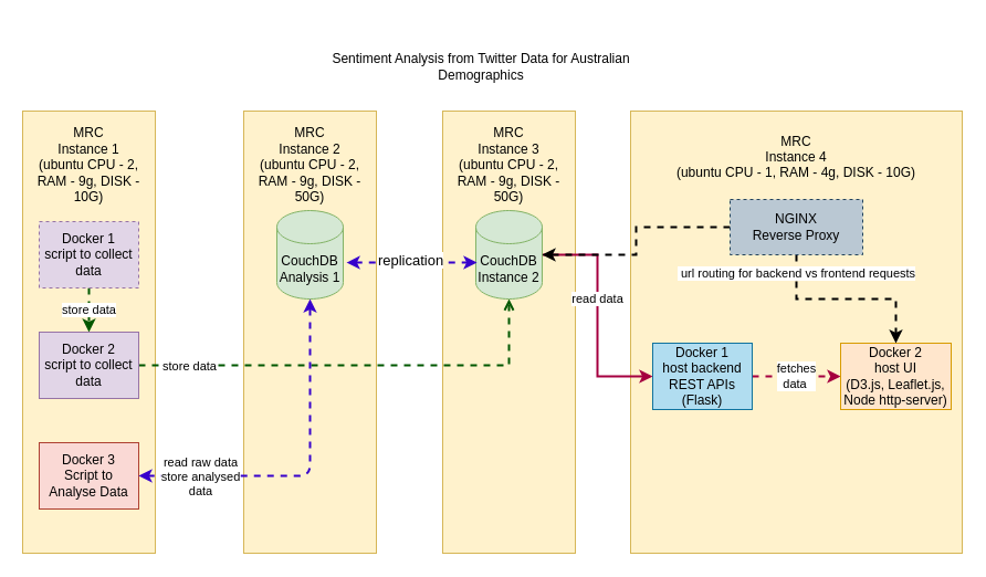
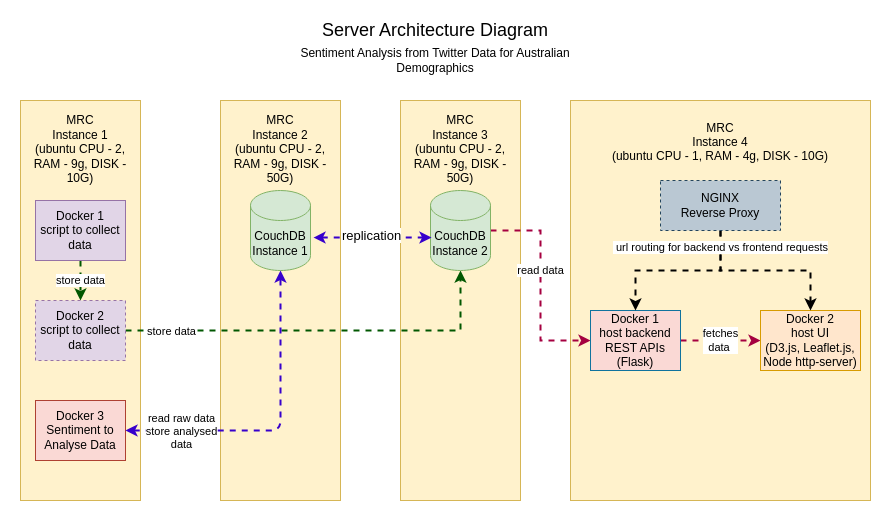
  <mxCell id="0" />
  <mxCell id="1" parent="0" />
+ <mxCell id="2" value="&lt;font style=&quot;font-size: 18px&quot;&gt;Server Architecture Diagram&lt;/font&gt;" style="text;html=1;strokeColor=none;fillColor=none;align=center;verticalAlign=middle;whiteSpace=wrap;rounded=0;" parent="1" vertex="1"><mxGeometry x="290" y="20" width="290" height="20" as="geometry" /></mxCell>
  <mxCell id="3" value="Sentiment Analysis from Twitter Data for Australian Demographics" style="text;html=1;strokeColor=none;fillColor=none;align=center;verticalAlign=middle;whiteSpace=wrap;rounded=0;" parent="1" vertex="1"><mxGeometry x="290" y="50" width="290" height="20" as="geometry" /></mxCell>
  <mxCell id="4" value="MRC&lt;br&gt;Instance 1&lt;br&gt;(ubuntu CPU - 2, RAM - 9g, DISK - 10G)&lt;br&gt;&lt;br&gt;&lt;br&gt;&lt;br&gt;&lt;br&gt;&lt;br&gt;&lt;br&gt;&lt;br&gt;&lt;br&gt;&lt;br&gt;&lt;br&gt;&lt;br&gt;&lt;br&gt;&lt;br&gt;&lt;br&gt;&lt;br&gt;&lt;br&gt;&lt;br&gt;&lt;br&gt;&lt;br&gt;&lt;br&gt;&lt;br&gt;" style="rounded=0;whiteSpace=wrap;html=1;fillColor=#fff2cc;strokeColor=#d6b656;" parent="1" vertex="1"><mxGeometry x="20" y="100" width="120" height="400" as="geometry" /></mxCell>
  <mxCell id="5" value="MRC&lt;br&gt;Instance 2&lt;br&gt;(ubuntu CPU - 2, RAM - 9g, DISK - 50G)&lt;br&gt;&lt;br&gt;&lt;br&gt;&amp;nbsp;&lt;br&gt;&lt;br&gt;&lt;br&gt;&lt;br&gt;&lt;br&gt;&lt;br&gt;&lt;br&gt;&lt;br&gt;&lt;br&gt;&lt;br&gt;&lt;br&gt;&lt;br&gt;&lt;br&gt;&lt;br&gt;&lt;br&gt;&lt;br&gt;&lt;br&gt;&lt;br&gt;&lt;br&gt;" style="rounded=0;whiteSpace=wrap;html=1;fillColor=#fff2cc;strokeColor=#d6b656;" parent="1" vertex="1"><mxGeometry x="220" y="100" width="120" height="400" as="geometry" /></mxCell>
  <mxCell id="6" value="MRC&lt;br&gt;Instance 3&lt;br&gt;(ubuntu CPU - 2, RAM - 9g, DISK - 50G)&lt;br&gt;&lt;br&gt;&lt;br&gt;&lt;br&gt;&lt;br&gt;&lt;br&gt;&lt;br&gt;&lt;br&gt;&lt;br&gt;&lt;br&gt;&lt;br&gt;&lt;br&gt;&lt;br&gt;&lt;br&gt;&lt;br&gt;&lt;br&gt;&lt;br&gt;&lt;br&gt;&lt;br&gt;&lt;br&gt;&lt;br&gt;&lt;br&gt;" style="rounded=0;whiteSpace=wrap;html=1;fillColor=#fff2cc;strokeColor=#d6b656;" parent="1" vertex="1"><mxGeometry x="400" y="100" width="120" height="400" as="geometry" /></mxCell>
  <mxCell id="7" value="&lt;br&gt;MRC &lt;br&gt;Instance 4&lt;br&gt;(ubuntu CPU - 1, RAM - 4g, DISK - 10G)&lt;br&gt;&lt;br&gt;&lt;br&gt;&lt;br&gt;&lt;br&gt;&lt;br&gt;&lt;br&gt;&lt;br&gt;&lt;br&gt;&lt;br&gt;&lt;br&gt;&lt;br&gt;&lt;br&gt;&lt;br&gt;&lt;br&gt;&lt;br&gt;&lt;br&gt;&lt;br&gt;&lt;br&gt;&lt;br&gt;&lt;br&gt;&lt;br&gt;&lt;br&gt;&lt;br&gt;" style="rounded=0;whiteSpace=wrap;html=1;fillColor=#fff2cc;strokeColor=#d6b656;" parent="1" vertex="1"><mxGeometry x="570" y="100" width="300" height="400" as="geometry" /></mxCell>
  <mxCell id="8" value="store data" style="edgeStyle=orthogonalEdgeStyle;rounded=0;orthogonalLoop=1;jettySize=auto;html=1;dashed=1;strokeWidth=2;fillColor=#008a00;strokeColor=#005700;" parent="1" source="9" target="12" edge="1"><mxGeometry relative="1" as="geometry" /></mxCell>
- <mxCell id="9" value="Docker 1&lt;br&gt;script to collect&lt;br&gt;data" style="rounded=0;whiteSpace=wrap;html=1;fillColor=#e1d5e7;strokeColor=#9673a6;dashed=1;" parent="1" vertex="1"><mxGeometry x="35" y="200" width="90" height="60" as="geometry" /></mxCell>
- <mxCell id="10" style="edgeStyle=orthogonalEdgeStyle;rounded=0;orthogonalLoop=1;jettySize=auto;html=1;dashed=1;strokeWidth=2;fillColor=#008a00;strokeColor=#005700;endArrow=open;" parent="1" source="12" target="18" edge="1"><mxGeometry relative="1" as="geometry" /></mxCell>
+ <mxCell id="9" value="Docker 1&lt;br&gt;script to collect&lt;br&gt;data" style="rounded=0;whiteSpace=wrap;html=1;fillColor=#e1d5e7;strokeColor=#9673a6;" parent="1" vertex="1"><mxGeometry x="35" y="200" width="90" height="60" as="geometry" /></mxCell>
+ <mxCell id="10" style="edgeStyle=orthogonalEdgeStyle;rounded=0;orthogonalLoop=1;jettySize=auto;html=1;dashed=1;strokeWidth=2;fillColor=#008a00;strokeColor=#005700;" parent="1" source="12" target="18" edge="1"><mxGeometry relative="1" as="geometry" /></mxCell>
  <mxCell id="11" value="store data" style="edgeLabel;html=1;align=center;verticalAlign=middle;resizable=0;points=[];" parent="10" vertex="1" connectable="0"><mxGeometry x="-0.835" y="2" relative="1" as="geometry"><mxPoint x="12" y="2" as="offset" /></mxGeometry></mxCell>
- <mxCell id="12" value="Docker 2&lt;br&gt;script to collect data" style="rounded=0;whiteSpace=wrap;html=1;fillColor=#e1d5e7;strokeColor=#9673a6;" parent="1" vertex="1"><mxGeometry x="35" y="300" width="90" height="60" as="geometry" /></mxCell>
- <mxCell id="13" value="read data" style="edgeStyle=orthogonalEdgeStyle;rounded=0;orthogonalLoop=1;jettySize=auto;html=1;dashed=0;strokeWidth=2;fillColor=#d80073;exitX=1;exitY=0.5;exitDx=0;exitDy=0;exitPerimeter=0;entryX=0;entryY=0.5;entryDx=0;entryDy=0;strokeColor=#A50040;" parent="1" source="18" target="15" edge="1"><mxGeometry x="-0.143" relative="1" as="geometry"><mxPoint x="580" y="340" as="targetPoint" /><mxPoint as="offset" /></mxGeometry></mxCell>
+ <mxCell id="12" value="Docker 2&lt;br&gt;script to collect data" style="rounded=0;whiteSpace=wrap;html=1;fillColor=#e1d5e7;strokeColor=#9673a6;dashed=1;" parent="1" vertex="1"><mxGeometry x="35" y="300" width="90" height="60" as="geometry" /></mxCell>
+ <mxCell id="13" value="read data" style="edgeStyle=orthogonalEdgeStyle;rounded=0;orthogonalLoop=1;jettySize=auto;html=1;dashed=1;strokeWidth=2;fillColor=#d80073;exitX=1;exitY=0.5;exitDx=0;exitDy=0;exitPerimeter=0;entryX=0;entryY=0.5;entryDx=0;entryDy=0;strokeColor=#A50040;" parent="1" source="18" target="15" edge="1"><mxGeometry x="-0.143" relative="1" as="geometry"><mxPoint x="580" y="340" as="targetPoint" /><mxPoint as="offset" /></mxGeometry></mxCell>
  <mxCell id="14" value="fetches &lt;br&gt;data&amp;nbsp;" style="edgeStyle=orthogonalEdgeStyle;rounded=0;orthogonalLoop=1;jettySize=auto;html=1;entryX=0;entryY=0.5;entryDx=0;entryDy=0;dashed=1;strokeWidth=2;fillColor=#d80073;strokeColor=#A50040;" parent="1" source="15" target="16" edge="1"><mxGeometry relative="1" as="geometry" /></mxCell>
- <mxCell id="15" value="Docker 1&lt;br&gt;host backend REST APIs&lt;br&gt;(Flask)" style="rounded=0;whiteSpace=wrap;html=1;fillColor=#b1ddf0;strokeColor=#10739e;" parent="1" vertex="1"><mxGeometry x="590" y="310" width="90" height="60" as="geometry" /></mxCell>
+ <mxCell id="15" value="Docker 1&lt;br&gt;host backend REST APIs&lt;br&gt;(Flask)" style="rounded=0;whiteSpace=wrap;html=1;fillColor=#fad9d5;strokeColor=#10739e;" parent="1" vertex="1"><mxGeometry x="590" y="310" width="90" height="60" as="geometry" /></mxCell>
  <mxCell id="16" value="Docker 2&lt;br&gt;host UI&lt;br&gt;(D3.js, Leaflet.js, Node http-server)" style="rounded=0;whiteSpace=wrap;html=1;fillColor=#ffe6cc;strokeColor=#d79b00;" parent="1" vertex="1"><mxGeometry x="760" y="310" width="100" height="60" as="geometry" /></mxCell>
- <mxCell id="17" value="CouchDB&lt;br&gt;Analysis 1" style="shape=cylinder3;whiteSpace=wrap;html=1;boundedLbl=1;backgroundOutline=1;size=15;fillColor=#d5e8d4;strokeColor=#82b366;" parent="1" vertex="1"><mxGeometry x="250" y="190" width="60" height="80" as="geometry" /></mxCell>
+ <mxCell id="17" value="CouchDB&lt;br&gt;Instance 1" style="shape=cylinder3;whiteSpace=wrap;html=1;boundedLbl=1;backgroundOutline=1;size=15;fillColor=#d5e8d4;strokeColor=#82b366;" parent="1" vertex="1"><mxGeometry x="250" y="190" width="60" height="80" as="geometry" /></mxCell>
  <mxCell id="18" value="CouchDB&lt;br&gt;Instance 2" style="shape=cylinder3;whiteSpace=wrap;html=1;boundedLbl=1;backgroundOutline=1;size=15;fillColor=#d5e8d4;strokeColor=#82b366;" parent="1" vertex="1"><mxGeometry x="430" y="190" width="60" height="80" as="geometry" /></mxCell>
  <mxCell id="19" value="" style="endArrow=classic;startArrow=classic;html=1;dashed=1;strokeWidth=2;fillColor=#6a00ff;exitX=1.05;exitY=0.588;exitDx=0;exitDy=0;exitPerimeter=0;entryX=0.017;entryY=0.588;entryDx=0;entryDy=0;entryPerimeter=0;strokeColor=#3700CC;" parent="1" source="17" target="18" edge="1"><mxGeometry width="50" height="50" relative="1" as="geometry"><mxPoint x="350" y="280" as="sourcePoint" /><mxPoint x="400" y="230" as="targetPoint" /></mxGeometry></mxCell>
  <mxCell id="20" value="&lt;font style=&quot;font-size: 13px&quot;&gt;replication&lt;/font&gt;" style="edgeLabel;html=1;align=center;verticalAlign=middle;resizable=0;points=[];" parent="19" vertex="1" connectable="0"><mxGeometry x="-0.203" y="3" relative="1" as="geometry"><mxPoint x="10" as="offset" /></mxGeometry></mxCell>
- <mxCell id="21" value="Docker 3&lt;br&gt;Script to Analyse Data&lt;br&gt;" style="rounded=0;whiteSpace=wrap;html=1;fillColor=#fad9d5;strokeColor=#ae4132;" parent="1" vertex="1"><mxGeometry x="35" y="400" width="90" height="60" as="geometry" /></mxCell>
+ <mxCell id="21" value="Docker 3&lt;br&gt;Sentiment to Analyse Data&lt;br&gt;" style="rounded=0;whiteSpace=wrap;html=1;fillColor=#fad9d5;strokeColor=#ae4132;" parent="1" vertex="1"><mxGeometry x="35" y="400" width="90" height="60" as="geometry" /></mxCell>
  <mxCell id="22" value="" style="endArrow=classic;startArrow=classic;html=1;dashed=1;strokeWidth=2;fillColor=#6a00ff;exitX=1;exitY=0.5;exitDx=0;exitDy=0;entryX=0.5;entryY=1;entryDx=0;entryDy=0;entryPerimeter=0;strokeColor=#3700CC;" parent="1" source="21" target="17" edge="1"><mxGeometry width="50" height="50" relative="1" as="geometry"><mxPoint x="130" y="620" as="sourcePoint" /><mxPoint x="180" y="570" as="targetPoint" /><Array as="points"><mxPoint x="280" y="430" /></Array></mxGeometry></mxCell>
  <mxCell id="23" value="read raw data&lt;br&gt;store analysed&lt;br&gt;data" style="edgeLabel;html=1;align=center;verticalAlign=middle;resizable=0;points=[];" parent="22" vertex="1" connectable="0"><mxGeometry x="-0.566" y="1" relative="1" as="geometry"><mxPoint x="-13" y="1" as="offset" /></mxGeometry></mxCell>
- <mxCell id="24" style="edgeStyle=orthogonalEdgeStyle;rounded=0;orthogonalLoop=1;jettySize=auto;html=1;dashed=1;strokeWidth=2;fillColor=#96FFAF;" parent="1" source="27" target="18" edge="1"><mxGeometry relative="1" as="geometry" /></mxCell>
+ <mxCell id="24" style="edgeStyle=orthogonalEdgeStyle;rounded=0;orthogonalLoop=1;jettySize=auto;html=1;entryX=0.5;entryY=0;entryDx=0;entryDy=0;dashed=1;strokeWidth=2;fillColor=#96FFAF;" parent="1" source="27" target="15" edge="1"><mxGeometry relative="1" as="geometry" /></mxCell>
  <mxCell id="25" style="edgeStyle=orthogonalEdgeStyle;rounded=0;orthogonalLoop=1;jettySize=auto;html=1;entryX=0.5;entryY=0;entryDx=0;entryDy=0;dashed=1;strokeWidth=2;fillColor=#96FFAF;" parent="1" source="27" target="16" edge="1"><mxGeometry relative="1" as="geometry" /></mxCell>
  <mxCell id="26" value="&amp;nbsp;url routing for backend vs frontend requests" style="edgeLabel;html=1;align=center;verticalAlign=middle;resizable=0;points=[];" parent="25" vertex="1" connectable="0"><mxGeometry x="-0.806" y="-1" relative="1" as="geometry"><mxPoint as="offset" /></mxGeometry></mxCell>
  <mxCell id="27" value="NGINX&lt;br&gt;Reverse Proxy" style="rounded=0;whiteSpace=wrap;html=1;fillColor=#bac8d3;strokeColor=#23445d;dashed=1;" parent="1" vertex="1"><mxGeometry x="660" y="180" width="120" height="50" as="geometry" /></mxCell>
